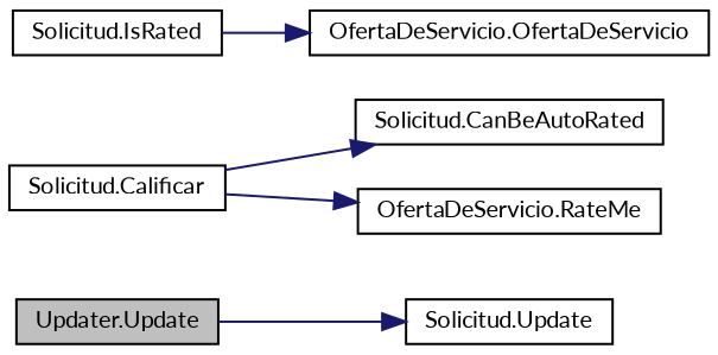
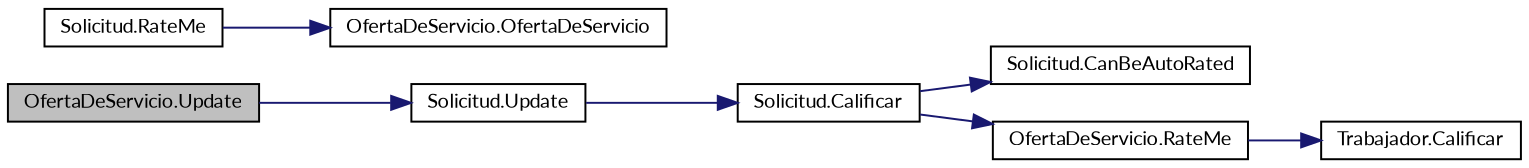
  digraph {
    fontname=Lato
    rankdir=LR
    node [color=black fillcolor=white fontname=Lato fontsize=10 shape=record style=filled]
    edge [color=midnightblue fontname=Lato fontsize=10 labelfontname=Helvetica labelfontsize=10 style=solid]
-   n1 [fillcolor=grey75 fontcolor=black height=0.2 label="Updater.Update" width=0.4]
+   n1 [fillcolor=grey75 fontcolor=black height=0.2 label="OfertaDeServicio.Update" width=0.4]
    n2 [height=0.2 label="Solicitud.Update" width=0.4]
    n3 [height=0.2 label="Solicitud.Calificar" width=0.4]
    n4 [height=0.2 label="Solicitud.CanBeAutoRated" width=0.4]
    n5 [height=0.2 label="OfertaDeServicio.RateMe" width=0.4]
-   n6 [height=0.2 label="Solicitud.IsRated" width=0.4]
+   n6 [height=0.2 label="Solicitud.RateMe" width=0.4]
    n7 [height=0.2 label="OfertaDeServicio.OfertaDeServicio" width=0.4]
+   n8 [height=0.2 label="Trabajador.Calificar" width=0.4]
    n1 -> n2
+   n2 -> n3
    n3 -> n4
    n3 -> n5
+   n5 -> n8
    n6 -> n7
  }
